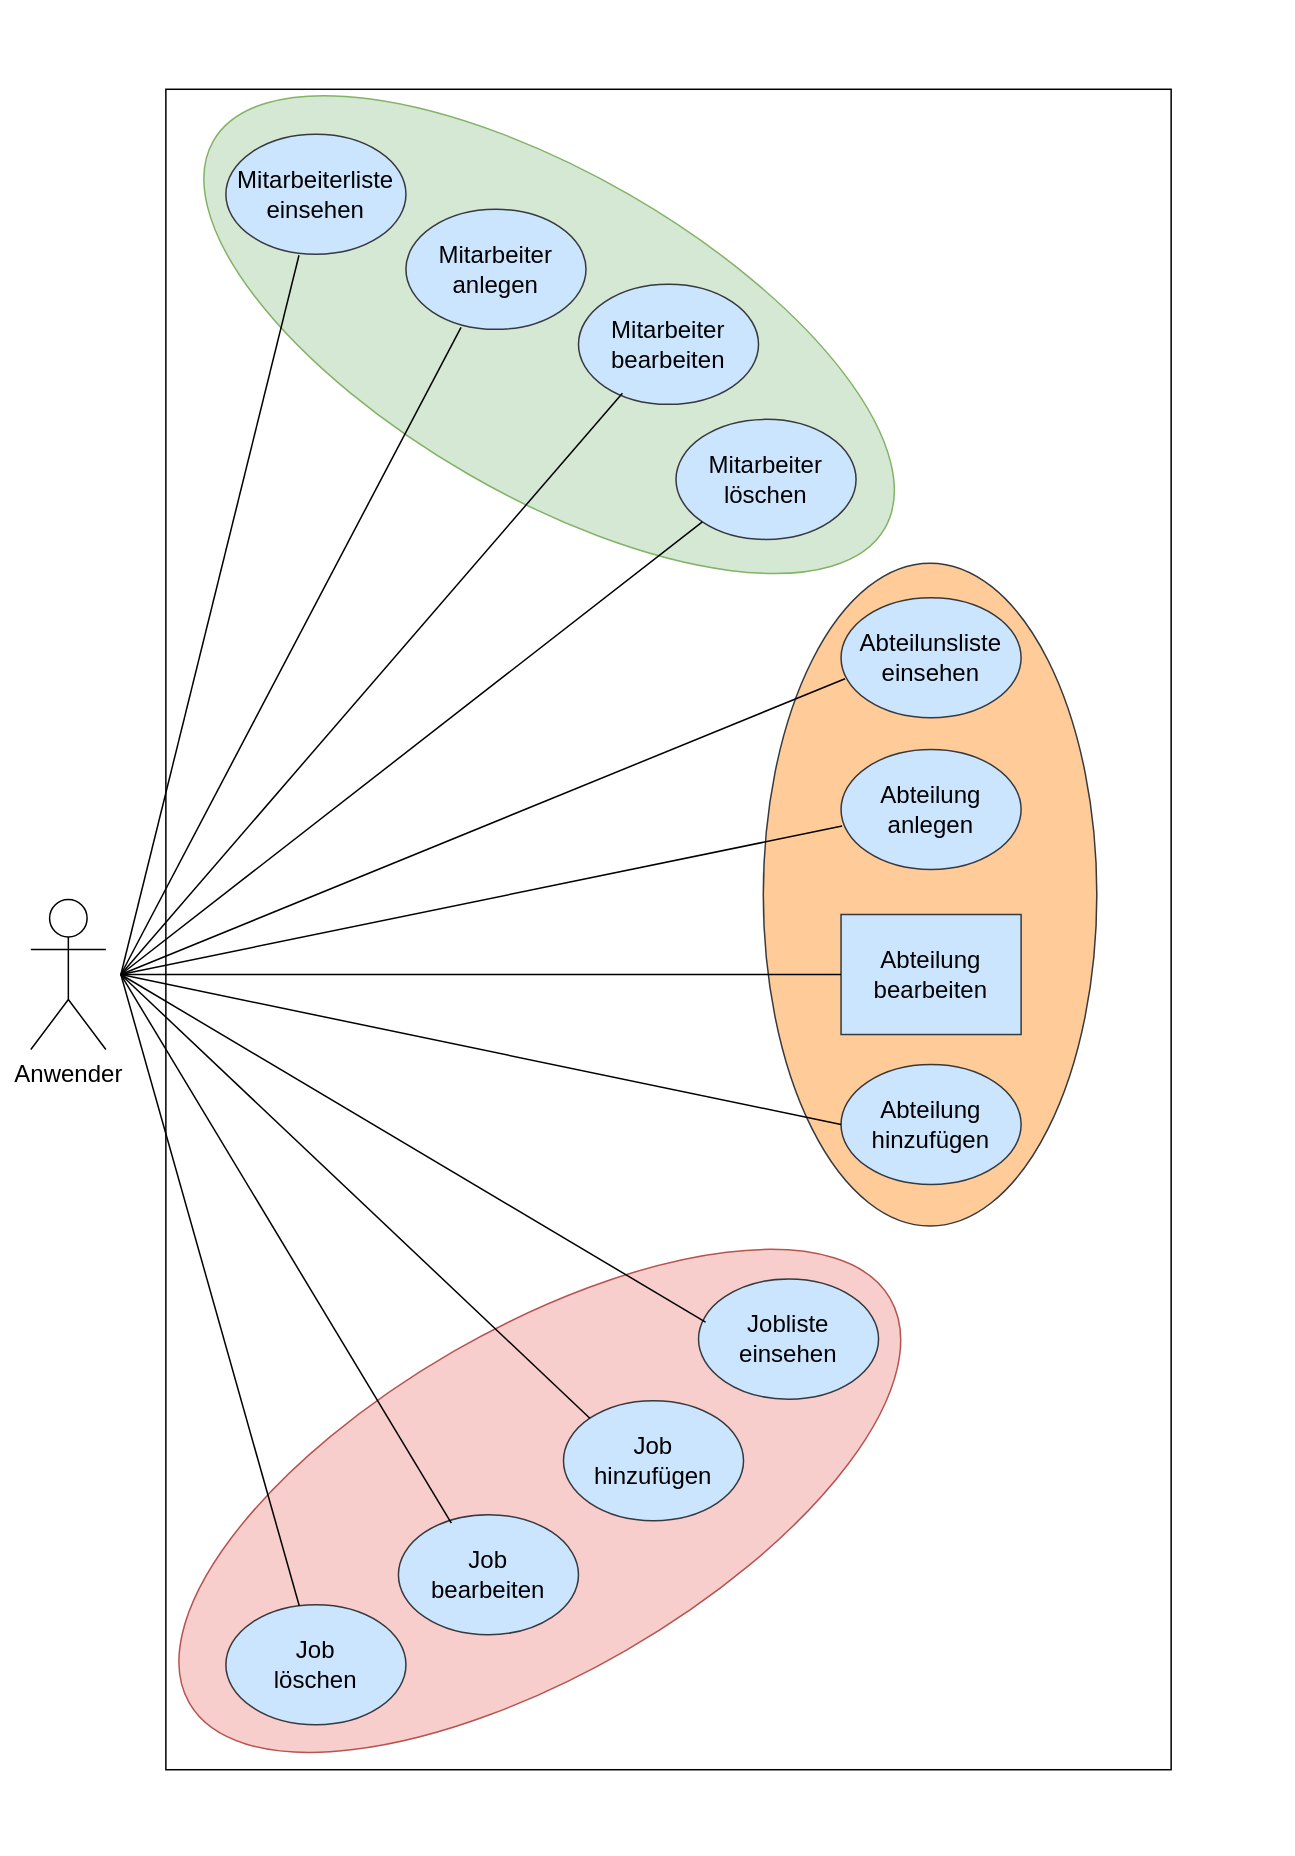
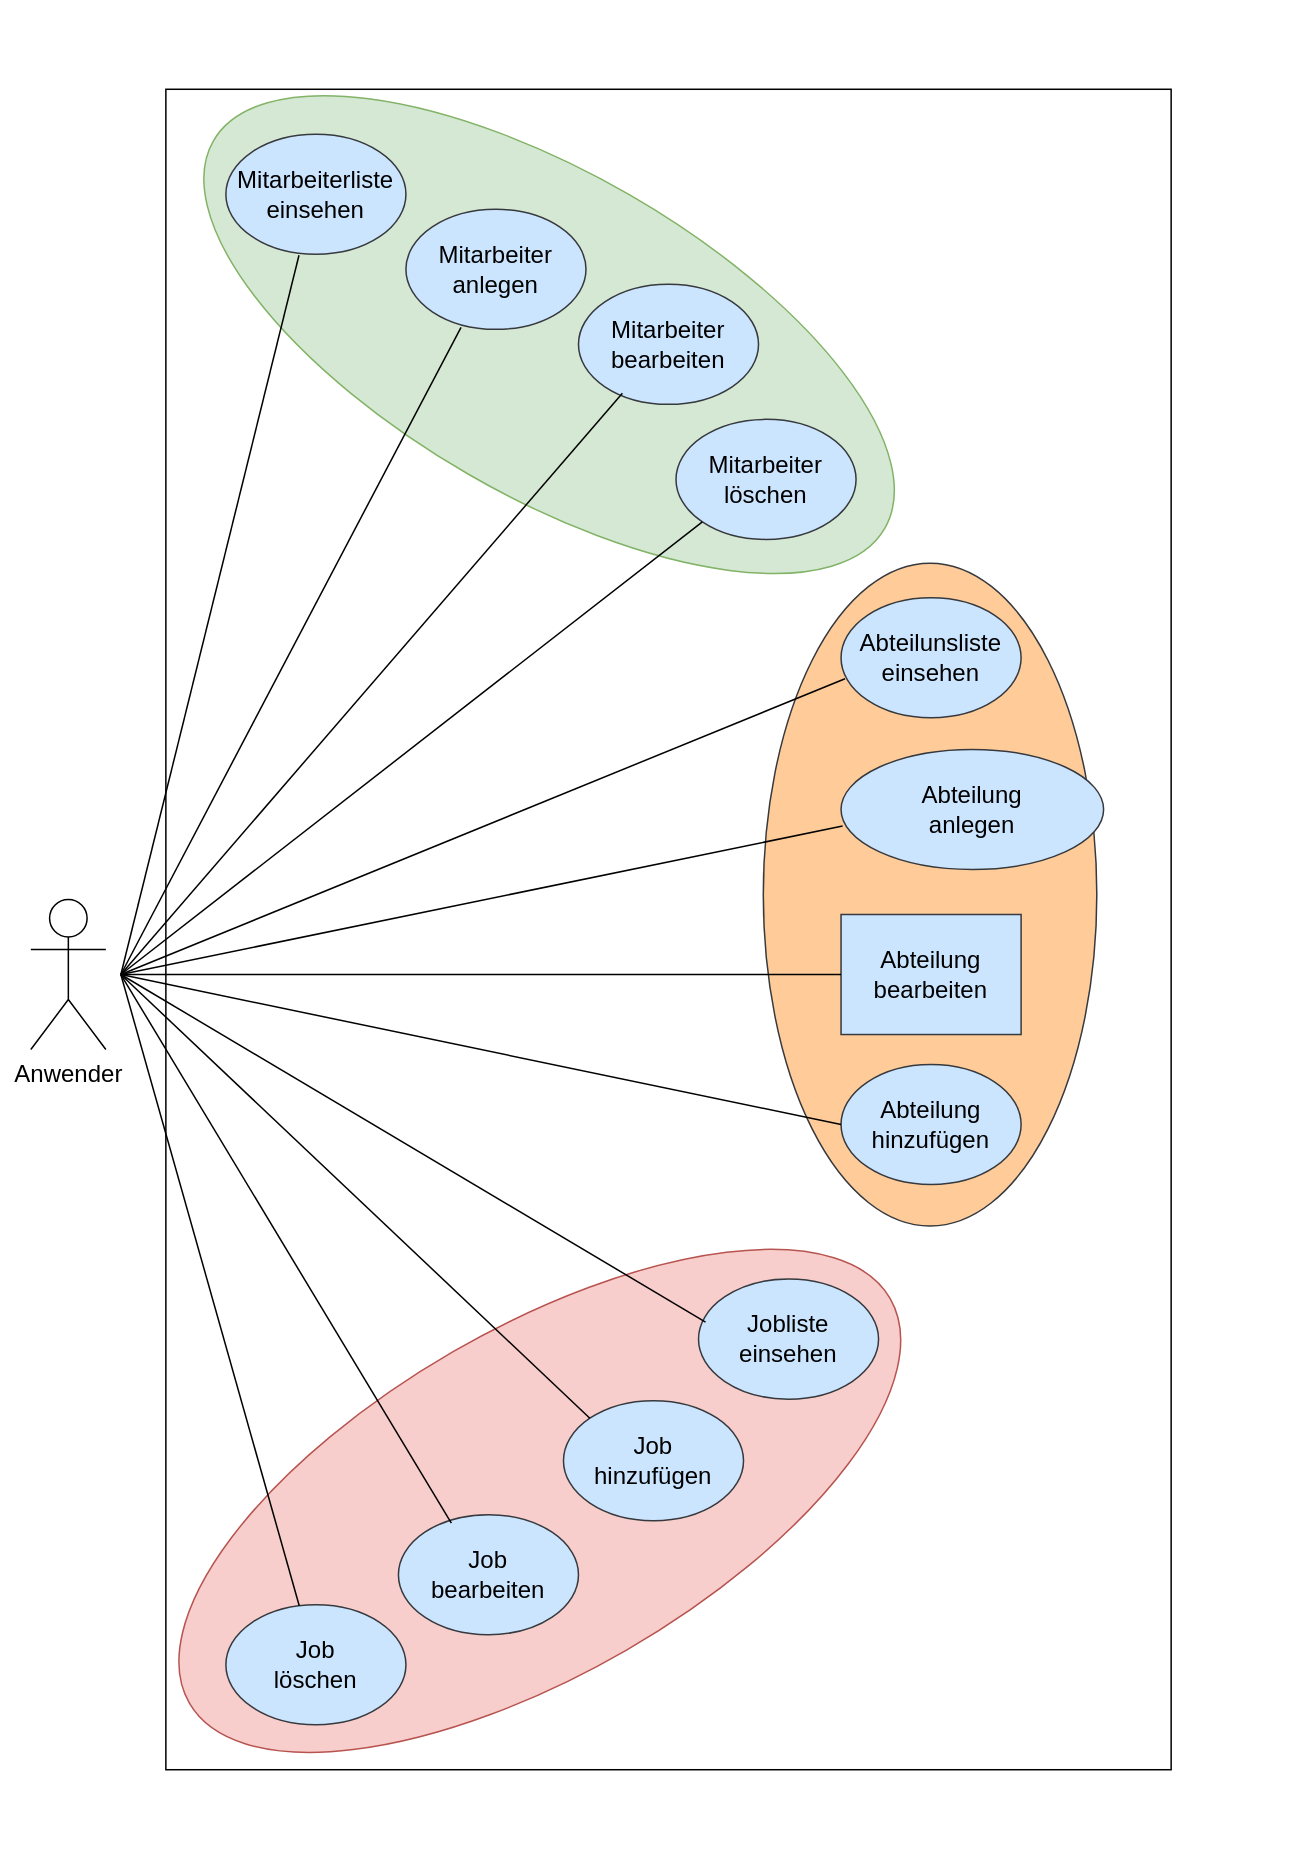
  <mxCell id="0" />
  <mxCell id="1" parent="0" />
  <mxCell id="2" value="" style="rounded=0;whiteSpace=wrap;html=1;movable=1;resizable=1;rotatable=1;deletable=1;editable=1;locked=0;connectable=1;" parent="1" vertex="1"><mxGeometry x="110" y="20" width="670" height="1120" as="geometry" /></mxCell>
  <mxCell id="3" value="" style="ellipse;whiteSpace=wrap;html=1;rotation=30;fillColor=#d5e8d4;strokeColor=#82b366;" vertex="1" parent="1"><mxGeometry x="107.08" y="76" width="516.67" height="215" as="geometry" /></mxCell>
  <mxCell id="4" value="" style="ellipse;whiteSpace=wrap;html=1;rotation=-90;fillColor=#ffcc99;strokeColor=#36393d;" vertex="1" parent="1"><mxGeometry x="398.41" y="445.59" width="441.81" height="222.28" as="geometry" /></mxCell>
  <mxCell id="5" value="" style="ellipse;whiteSpace=wrap;html=1;rotation=-30;fillColor=#f8cecc;strokeColor=#b85450;" vertex="1" parent="1"><mxGeometry x="89.55" y="845.83" width="539.33" height="230" as="geometry" /></mxCell>
  <mxCell id="6" value="&lt;span style=&quot;font-size: 16px;&quot;&gt;Anwender&lt;/span&gt;" style="shape=umlActor;verticalLabelPosition=bottom;verticalAlign=top;html=1;" parent="1" vertex="1"><mxGeometry x="20" y="560" width="50" height="100" as="geometry" /></mxCell>
  <mxCell id="7" value="&lt;font style=&quot;font-size: 16px;&quot;&gt;Mitarbeiter&lt;br&gt;anlegen&lt;/font&gt;" style="ellipse;whiteSpace=wrap;html=1;fillColor=#cce5ff;strokeColor=#36393d;" parent="1" vertex="1"><mxGeometry x="270" y="100" width="120" height="80" as="geometry" /></mxCell>
  <mxCell id="8" value="&lt;font style=&quot;font-size: 16px;&quot;&gt;Mitarbeiter&lt;br&gt;bearbeiten&lt;/font&gt;" style="ellipse;whiteSpace=wrap;html=1;fillColor=#cce5ff;strokeColor=#36393d;" parent="1" vertex="1"><mxGeometry x="385" y="150" width="120" height="80" as="geometry" /></mxCell>
  <mxCell id="9" value="&lt;font style=&quot;font-size: 16px;&quot;&gt;Mitarbeiter&lt;br&gt;löschen&lt;/font&gt;" style="ellipse;whiteSpace=wrap;html=1;fillColor=#cce5ff;strokeColor=#36393d;" parent="1" vertex="1"><mxGeometry x="450" y="240" width="120" height="80" as="geometry" /></mxCell>
  <mxCell id="10" value="&lt;font style=&quot;font-size: 16px;&quot;&gt;Abteilunsliste&lt;br&gt;einsehen&lt;/font&gt;" style="ellipse;whiteSpace=wrap;html=1;fillColor=#cce5ff;strokeColor=#36393d;" parent="1" vertex="1"><mxGeometry x="560" y="358.88" width="120" height="80" as="geometry" /></mxCell>
  <mxCell id="11" value="&lt;font style=&quot;font-size: 16px;&quot;&gt;Mitarbeiterliste einsehen&lt;/font&gt;" style="ellipse;whiteSpace=wrap;html=1;fillColor=#cce5ff;strokeColor=#36393d;" parent="1" vertex="1"><mxGeometry x="150" y="50" width="120" height="80" as="geometry" /></mxCell>
- <mxCell id="12" value="&lt;font style=&quot;font-size: 16px;&quot;&gt;Abteilung&lt;br&gt;anlegen&lt;/font&gt;" style="ellipse;whiteSpace=wrap;html=1;fillColor=#cce5ff;strokeColor=#36393d;" parent="1" vertex="1"><mxGeometry x="560" y="460" width="120" height="80" as="geometry" /></mxCell>
+ <mxCell id="12" value="&lt;font style=&quot;font-size: 16px;&quot;&gt;Abteilung&lt;br&gt;anlegen&lt;/font&gt;" style="ellipse;whiteSpace=wrap;html=1;fillColor=#cce5ff;strokeColor=#36393d;" parent="1" vertex="1"><mxGeometry x="560" y="460" width="175" height="80" as="geometry" /></mxCell>
  <mxCell id="13" value="&lt;font style=&quot;font-size: 16px;&quot;&gt;Abteilung&lt;br&gt;bearbeiten&lt;/font&gt;" style="whiteSpace=wrap;html=1;fillColor=#cce5ff;strokeColor=#36393d;rounded=0;" parent="1" vertex="1"><mxGeometry x="560" y="570" width="120" height="80" as="geometry" /></mxCell>
  <mxCell id="14" value="&lt;font style=&quot;font-size: 16px;&quot;&gt;Abteilung&lt;br&gt;hinzufügen&lt;/font&gt;" style="ellipse;whiteSpace=wrap;html=1;fillColor=#cce5ff;strokeColor=#36393d;" parent="1" vertex="1"><mxGeometry x="560" y="670" width="120" height="80" as="geometry" /></mxCell>
  <mxCell id="15" value="&lt;font style=&quot;font-size: 16px;&quot;&gt;Jobliste&lt;br&gt;einsehen&lt;/font&gt;" style="ellipse;whiteSpace=wrap;html=1;fillColor=#cce5ff;strokeColor=#36393d;" parent="1" vertex="1"><mxGeometry x="465" y="813" width="120" height="80" as="geometry" /></mxCell>
  <mxCell id="16" value="&lt;font style=&quot;font-size: 16px;&quot;&gt;Job&lt;br&gt;hinzufügen&lt;/font&gt;" style="ellipse;whiteSpace=wrap;html=1;fillColor=#cce5ff;strokeColor=#36393d;" parent="1" vertex="1"><mxGeometry x="375" y="894" width="120" height="80" as="geometry" /></mxCell>
  <mxCell id="17" value="&lt;font style=&quot;font-size: 16px;&quot;&gt;Job&lt;br&gt;bearbeiten&lt;/font&gt;" style="ellipse;whiteSpace=wrap;html=1;fillColor=#cce5ff;strokeColor=#36393d;" parent="1" vertex="1"><mxGeometry x="265" y="970" width="120" height="80" as="geometry" /></mxCell>
  <mxCell id="18" value="&lt;font style=&quot;font-size: 16px;&quot;&gt;Job&lt;br&gt;löschen&lt;/font&gt;" style="ellipse;whiteSpace=wrap;html=1;fillColor=#cce5ff;strokeColor=#36393d;" vertex="1" parent="1"><mxGeometry x="150" y="1030" width="120" height="80" as="geometry" /></mxCell>
  <mxCell id="19" value="" style="endArrow=none;html=1;rounded=0;entryX=0.406;entryY=1.008;entryDx=0;entryDy=0;entryPerimeter=0;" edge="1" parent="1" target="11"><mxGeometry width="50" height="50" relative="1" as="geometry"><mxPoint x="80" y="610" as="sourcePoint" /><mxPoint x="400" y="530" as="targetPoint" /></mxGeometry></mxCell>
  <mxCell id="20" value="" style="endArrow=none;html=1;rounded=0;entryX=0.306;entryY=0.983;entryDx=0;entryDy=0;entryPerimeter=0;" edge="1" parent="1" target="7"><mxGeometry width="50" height="50" relative="1" as="geometry"><mxPoint x="80" y="610" as="sourcePoint" /><mxPoint x="193" y="151" as="targetPoint" /></mxGeometry></mxCell>
  <mxCell id="21" value="" style="endArrow=none;html=1;rounded=0;entryX=0.244;entryY=0.908;entryDx=0;entryDy=0;entryPerimeter=0;" edge="1" parent="1" target="8"><mxGeometry width="50" height="50" relative="1" as="geometry"><mxPoint x="80" y="610" as="sourcePoint" /><mxPoint x="203" y="161" as="targetPoint" /></mxGeometry></mxCell>
  <mxCell id="22" value="" style="endArrow=none;html=1;rounded=0;entryX=0;entryY=1;entryDx=0;entryDy=0;" edge="1" parent="1" target="9"><mxGeometry width="50" height="50" relative="1" as="geometry"><mxPoint x="80" y="610" as="sourcePoint" /><mxPoint x="213" y="171" as="targetPoint" /></mxGeometry></mxCell>
  <mxCell id="23" value="" style="endArrow=none;html=1;rounded=0;entryX=0.022;entryY=0.675;entryDx=0;entryDy=0;entryPerimeter=0;" edge="1" parent="1" target="10"><mxGeometry width="50" height="50" relative="1" as="geometry"><mxPoint x="80" y="610" as="sourcePoint" /><mxPoint x="223" y="181" as="targetPoint" /></mxGeometry></mxCell>
  <mxCell id="24" value="" style="endArrow=none;html=1;rounded=0;entryX=0.006;entryY=0.638;entryDx=0;entryDy=0;entryPerimeter=0;" edge="1" parent="1" target="12"><mxGeometry width="50" height="50" relative="1" as="geometry"><mxPoint x="80" y="610" as="sourcePoint" /><mxPoint x="233" y="191" as="targetPoint" /></mxGeometry></mxCell>
  <mxCell id="25" value="" style="endArrow=none;html=1;rounded=0;entryX=0;entryY=0.5;entryDx=0;entryDy=0;" edge="1" parent="1" target="13"><mxGeometry width="50" height="50" relative="1" as="geometry"><mxPoint x="80" y="610" as="sourcePoint" /><mxPoint x="243" y="201" as="targetPoint" /></mxGeometry></mxCell>
  <mxCell id="26" value="" style="endArrow=none;html=1;rounded=0;entryX=0;entryY=0.5;entryDx=0;entryDy=0;" edge="1" parent="1" target="14"><mxGeometry width="50" height="50" relative="1" as="geometry"><mxPoint x="80" y="610" as="sourcePoint" /><mxPoint x="253" y="211" as="targetPoint" /></mxGeometry></mxCell>
  <mxCell id="27" value="" style="endArrow=none;html=1;rounded=0;entryX=0.039;entryY=0.358;entryDx=0;entryDy=0;entryPerimeter=0;" edge="1" parent="1" target="15"><mxGeometry width="50" height="50" relative="1" as="geometry"><mxPoint x="80" y="610" as="sourcePoint" /><mxPoint x="263" y="221" as="targetPoint" /></mxGeometry></mxCell>
  <mxCell id="28" value="" style="endArrow=none;html=1;rounded=0;entryX=0;entryY=0;entryDx=0;entryDy=0;" edge="1" parent="1" target="16"><mxGeometry width="50" height="50" relative="1" as="geometry"><mxPoint x="80" y="610" as="sourcePoint" /><mxPoint x="273" y="231" as="targetPoint" /></mxGeometry></mxCell>
  <mxCell id="29" value="" style="endArrow=none;html=1;rounded=0;" edge="1" parent="1" target="18"><mxGeometry width="50" height="50" relative="1" as="geometry"><mxPoint x="80" y="610" as="sourcePoint" /><mxPoint x="180" y="1020" as="targetPoint" /></mxGeometry></mxCell>
  <mxCell id="30" value="" style="endArrow=none;html=1;rounded=0;entryX=0.294;entryY=0.071;entryDx=0;entryDy=0;entryPerimeter=0;" edge="1" parent="1" target="17"><mxGeometry width="50" height="50" relative="1" as="geometry"><mxPoint x="80" y="610" as="sourcePoint" /><mxPoint x="254.003" y="859.987" as="targetPoint" /></mxGeometry></mxCell>
